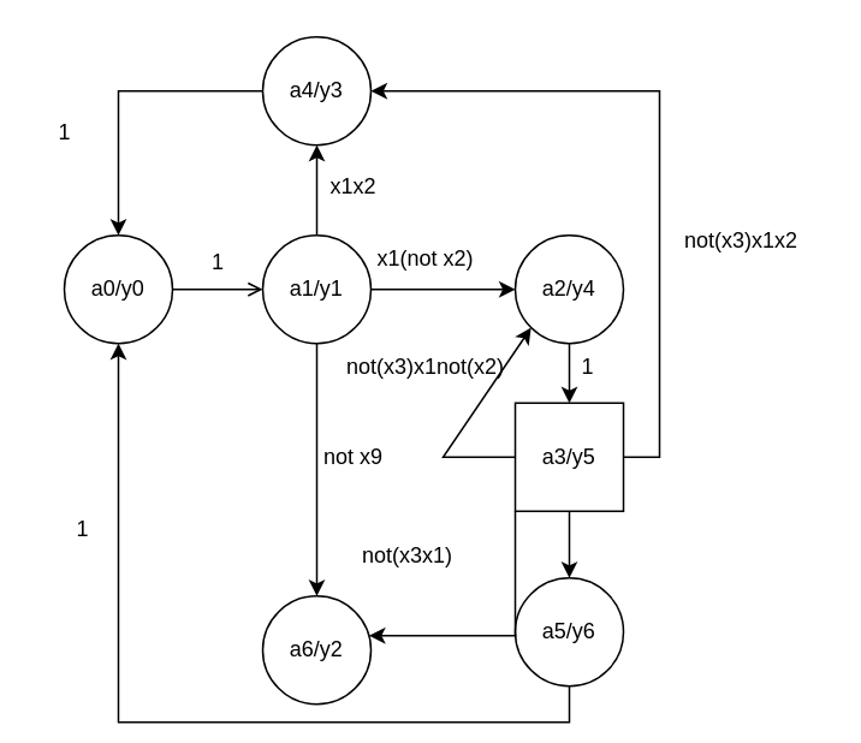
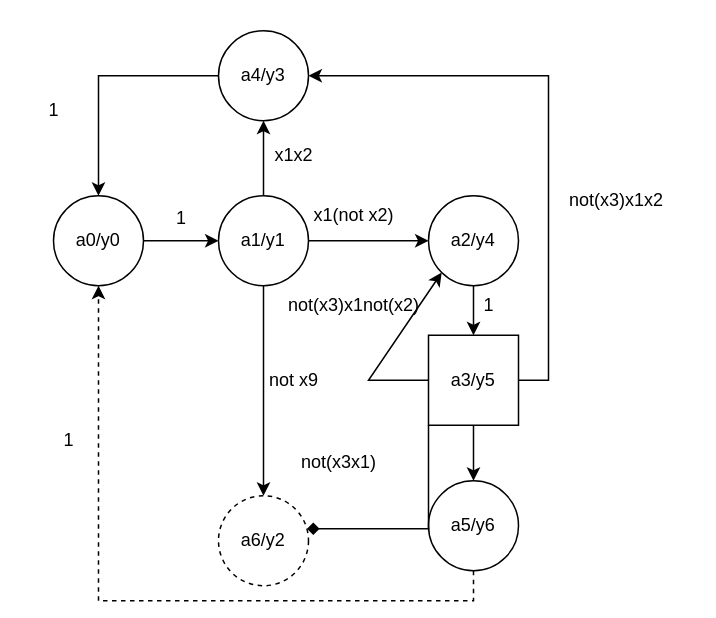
  <mxCell id="0" />
  <mxCell id="1" parent="0" />
- <mxCell id="2" style="edgeStyle=orthogonalEdgeStyle;rounded=0;orthogonalLoop=1;jettySize=auto;html=1;exitX=1;exitY=0.5;exitDx=0;exitDy=0;entryX=0;entryY=0.5;entryDx=0;entryDy=0;endArrow=open;" edge="1" parent="1" source="3" target="7"><mxGeometry relative="1" as="geometry" /></mxCell>
+ <mxCell id="2" style="edgeStyle=orthogonalEdgeStyle;rounded=0;orthogonalLoop=1;jettySize=auto;html=1;exitX=1;exitY=0.5;exitDx=0;exitDy=0;entryX=0;entryY=0.5;entryDx=0;entryDy=0;" edge="1" parent="1" source="3" target="7"><mxGeometry relative="1" as="geometry" /></mxCell>
  <mxCell id="3" value="a0/y0" style="ellipse;whiteSpace=wrap;html=1;aspect=fixed;" vertex="1" parent="1"><mxGeometry x="35" y="130" width="60" height="60" as="geometry" /></mxCell>
  <mxCell id="4" style="edgeStyle=orthogonalEdgeStyle;rounded=0;orthogonalLoop=1;jettySize=auto;html=1;exitX=1;exitY=0.5;exitDx=0;exitDy=0;entryX=0;entryY=0.5;entryDx=0;entryDy=0;" edge="1" parent="1" source="7" target="9"><mxGeometry relative="1" as="geometry" /></mxCell>
  <mxCell id="5" style="edgeStyle=orthogonalEdgeStyle;rounded=0;orthogonalLoop=1;jettySize=auto;html=1;exitX=0.5;exitY=1;exitDx=0;exitDy=0;entryX=0.5;entryY=0;entryDx=0;entryDy=0;" edge="1" parent="1" source="7" target="17"><mxGeometry relative="1" as="geometry" /></mxCell>
  <mxCell id="6" style="edgeStyle=orthogonalEdgeStyle;rounded=0;orthogonalLoop=1;jettySize=auto;html=1;exitX=0.5;exitY=0;exitDx=0;exitDy=0;entryX=0.5;entryY=1;entryDx=0;entryDy=0;" edge="1" parent="1" source="7" target="14"><mxGeometry relative="1" as="geometry" /></mxCell>
  <mxCell id="7" value="a1/y1" style="ellipse;whiteSpace=wrap;html=1;aspect=fixed;" vertex="1" parent="1"><mxGeometry x="145" y="130" width="60" height="60" as="geometry" /></mxCell>
  <mxCell id="8" style="edgeStyle=orthogonalEdgeStyle;rounded=0;orthogonalLoop=1;jettySize=auto;html=1;exitX=0.5;exitY=1;exitDx=0;exitDy=0;entryX=0.5;entryY=0;entryDx=0;entryDy=0;" edge="1" parent="1" source="9" target="12"><mxGeometry relative="1" as="geometry" /></mxCell>
  <mxCell id="9" value="a2/y4" style="ellipse;whiteSpace=wrap;html=1;aspect=fixed;" vertex="1" parent="1"><mxGeometry x="285" y="130" width="60" height="60" as="geometry" /></mxCell>
  <mxCell id="10" style="edgeStyle=orthogonalEdgeStyle;rounded=0;orthogonalLoop=1;jettySize=auto;html=1;exitX=0.5;exitY=1;exitDx=0;exitDy=0;entryX=0.5;entryY=0;entryDx=0;entryDy=0;" edge="1" parent="1" source="12" target="16"><mxGeometry relative="1" as="geometry" /></mxCell>
  <mxCell id="11" style="edgeStyle=orthogonalEdgeStyle;rounded=0;orthogonalLoop=1;jettySize=auto;html=1;exitX=1;exitY=0.5;exitDx=0;exitDy=0;entryX=1;entryY=0.5;entryDx=0;entryDy=0;" edge="1" parent="1" source="12" target="14"><mxGeometry relative="1" as="geometry" /></mxCell>
  <mxCell id="12" value="a3/y5" style="whiteSpace=wrap;html=1;aspect=fixed;rounded=0;" vertex="1" parent="1"><mxGeometry x="285" y="223" width="60" height="60" as="geometry" /></mxCell>
  <mxCell id="13" style="edgeStyle=orthogonalEdgeStyle;rounded=0;orthogonalLoop=1;jettySize=auto;html=1;exitX=0;exitY=0.5;exitDx=0;exitDy=0;entryX=0.5;entryY=0;entryDx=0;entryDy=0;" edge="1" parent="1" source="14" target="3"><mxGeometry relative="1" as="geometry" /></mxCell>
  <mxCell id="14" value="a4/y3" style="ellipse;whiteSpace=wrap;html=1;aspect=fixed;" vertex="1" parent="1"><mxGeometry x="145" y="20" width="60" height="60" as="geometry" /></mxCell>
- <mxCell id="15" style="edgeStyle=orthogonalEdgeStyle;rounded=0;orthogonalLoop=1;jettySize=auto;html=1;exitX=0.5;exitY=1;exitDx=0;exitDy=0;entryX=0.5;entryY=1;entryDx=0;entryDy=0;" edge="1" parent="1" source="16" target="3"><mxGeometry relative="1" as="geometry" /></mxCell>
+ <mxCell id="15" style="edgeStyle=orthogonalEdgeStyle;rounded=0;orthogonalLoop=1;jettySize=auto;html=1;exitX=0.5;exitY=1;exitDx=0;exitDy=0;entryX=0.5;entryY=1;entryDx=0;entryDy=0;dashed=1;" edge="1" parent="1" source="16" target="3"><mxGeometry relative="1" as="geometry" /></mxCell>
  <mxCell id="16" value="a5/y6" style="ellipse;whiteSpace=wrap;html=1;aspect=fixed;" vertex="1" parent="1"><mxGeometry x="285" y="320" width="60" height="60" as="geometry" /></mxCell>
- <mxCell id="17" value="a6/y2" style="ellipse;whiteSpace=wrap;html=1;aspect=fixed;" vertex="1" parent="1"><mxGeometry x="145" y="330" width="60" height="60" as="geometry" /></mxCell>
+ <mxCell id="17" value="a6/y2" style="ellipse;whiteSpace=wrap;html=1;aspect=fixed;dashed=1;" vertex="1" parent="1"><mxGeometry x="145" y="330" width="60" height="60" as="geometry" /></mxCell>
  <mxCell id="18" value="1" style="text;html=1;align=center;verticalAlign=middle;resizable=0;points=[];autosize=1;strokeColor=none;fillColor=none;" vertex="1" parent="1"><mxGeometry x="105" y="130" width="30" height="30" as="geometry" /></mxCell>
  <mxCell id="19" value="x1(not x2)" style="text;html=1;align=center;verticalAlign=middle;resizable=0;points=[];autosize=1;strokeColor=none;fillColor=none;" vertex="1" parent="1"><mxGeometry x="195" y="128" width="80" height="30" as="geometry" /></mxCell>
  <mxCell id="20" value="not x9" style="text;html=1;align=center;verticalAlign=middle;resizable=0;points=[];autosize=1;strokeColor=none;fillColor=none;" vertex="1" parent="1"><mxGeometry x="165" y="238" width="60" height="30" as="geometry" /></mxCell>
  <mxCell id="21" value="x1x2" style="text;html=1;align=center;verticalAlign=middle;resizable=0;points=[];autosize=1;strokeColor=none;fillColor=none;" vertex="1" parent="1"><mxGeometry x="170" y="88" width="50" height="30" as="geometry" /></mxCell>
  <mxCell id="22" value="1" style="text;html=1;align=center;verticalAlign=middle;resizable=0;points=[];autosize=1;strokeColor=none;fillColor=none;" vertex="1" parent="1"><mxGeometry x="310" y="188" width="30" height="30" as="geometry" /></mxCell>
- <mxCell id="23" style="edgeStyle=orthogonalEdgeStyle;rounded=0;orthogonalLoop=1;jettySize=auto;html=1;exitX=0;exitY=1;exitDx=0;exitDy=0;entryX=0.983;entryY=0.367;entryDx=0;entryDy=0;entryPerimeter=0;" edge="1" parent="1" source="12" target="17"><mxGeometry relative="1" as="geometry" /></mxCell>
+ <mxCell id="23" style="edgeStyle=orthogonalEdgeStyle;rounded=0;orthogonalLoop=1;jettySize=auto;html=1;exitX=0;exitY=1;exitDx=0;exitDy=0;entryX=0.983;entryY=0.367;entryDx=0;entryDy=0;entryPerimeter=0;endArrow=diamond;" edge="1" parent="1" source="12" target="17"><mxGeometry relative="1" as="geometry" /></mxCell>
  <mxCell id="24" value="not(x3x1)" style="text;html=1;align=center;verticalAlign=middle;resizable=0;points=[];autosize=1;strokeColor=none;fillColor=none;" vertex="1" parent="1"><mxGeometry x="190" y="293" width="70" height="30" as="geometry" /></mxCell>
  <mxCell id="25" value="not(x3)x1x2" style="text;html=1;align=center;verticalAlign=middle;resizable=0;points=[];autosize=1;strokeColor=none;fillColor=none;" vertex="1" parent="1"><mxGeometry x="365" y="118" width="90" height="30" as="geometry" /></mxCell>
  <mxCell id="26" value="" style="endArrow=classic;html=1;rounded=0;exitX=0;exitY=0.5;exitDx=0;exitDy=0;entryX=0;entryY=1;entryDx=0;entryDy=0;" edge="1" parent="1" source="12" target="9"><mxGeometry width="50" height="50" relative="1" as="geometry"><mxPoint x="235" y="400" as="sourcePoint" /><mxPoint x="285" y="350" as="targetPoint" /><Array as="points"><mxPoint x="245" y="253" /></Array></mxGeometry></mxCell>
  <mxCell id="27" value="not(x3)x1not(x2)" style="text;html=1;align=center;verticalAlign=middle;resizable=0;points=[];autosize=1;strokeColor=none;fillColor=none;" vertex="1" parent="1"><mxGeometry x="180" y="188" width="110" height="30" as="geometry" /></mxCell>
  <mxCell id="28" value="1" style="text;html=1;align=center;verticalAlign=middle;resizable=0;points=[];autosize=1;strokeColor=none;fillColor=none;" vertex="1" parent="1"><mxGeometry x="20" y="58" width="30" height="30" as="geometry" /></mxCell>
  <mxCell id="29" value="1" style="text;html=1;align=center;verticalAlign=middle;resizable=0;points=[];autosize=1;strokeColor=none;fillColor=none;" vertex="1" parent="1"><mxGeometry x="30" y="278" width="30" height="30" as="geometry" /></mxCell>
